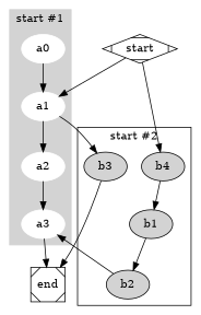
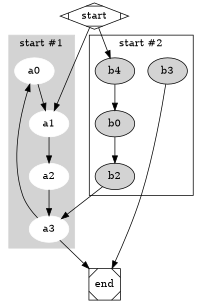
  digraph {
    node [style=filled]
    a0 [color=white]
    a1 [color=white]
    a2 [color=white]
    a3 [color=white]
    n5 [label=b4]
-   b1
+   b1 [label=b0]
    b2
    b3
    end [shape=Msquare style=""]
    start [shape=Mdiamond style=""]
    subgraph cluster_1 {
      color=lightgrey
      label="start #1"
      style=filled
      a0
      a1
      a2
      a3
    }
    subgraph cluster_2 {
      label="start #2"
      n5
      b1
      b2
      b3
    }
    a0 -> a1
    a1 -> a2
-   a1 -> b3
    a2 -> a3
+   a3 -> a0
    a3 -> end
    n5 -> b1
    b1 -> b2
    b2 -> a3
    b3 -> end
    start -> a1
    start -> n5
  }
